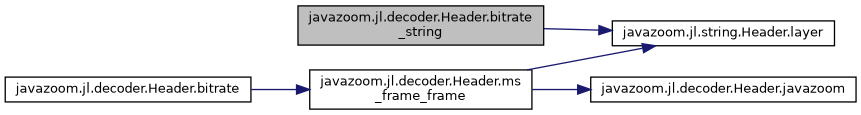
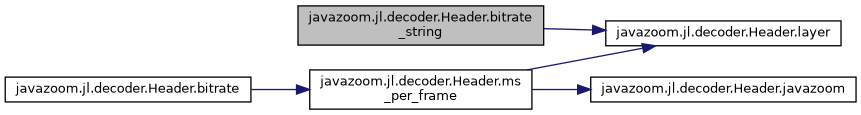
  digraph {
    rankdir=LR
    node [color=black fillcolor=white fontname=Helvetica fontsize=10 shape=record style=filled]
    edge [color=midnightblue fontname=Helvetica fontsize=10 labelfontname=Helvetica labelfontsize=10 style=solid]
    n1 [fillcolor=grey75 fontcolor=black height=0.2 label="javazoom.jl.decoder.Header.bitrate\l_string" width=0.4]
-   n2 [height=0.2 label="javazoom.jl.string.Header.layer" width=0.4]
+   n2 [height=0.2 label="javazoom.jl.decoder.Header.layer" width=0.4]
    n3 [height=0.2 label="javazoom.jl.decoder.Header.bitrate" width=0.4]
-   n4 [height=0.2 label="javazoom.jl.decoder.Header.ms\l_frame_frame" width=0.4]
+   n4 [height=0.2 label="javazoom.jl.decoder.Header.ms\l_per_frame" width=0.4]
    n5 [height=0.2 label="javazoom.jl.decoder.Header.javazoom" width=0.4]
    n1 -> n2
    n3 -> n4
    n4 -> n2
    n4 -> n5
  }
